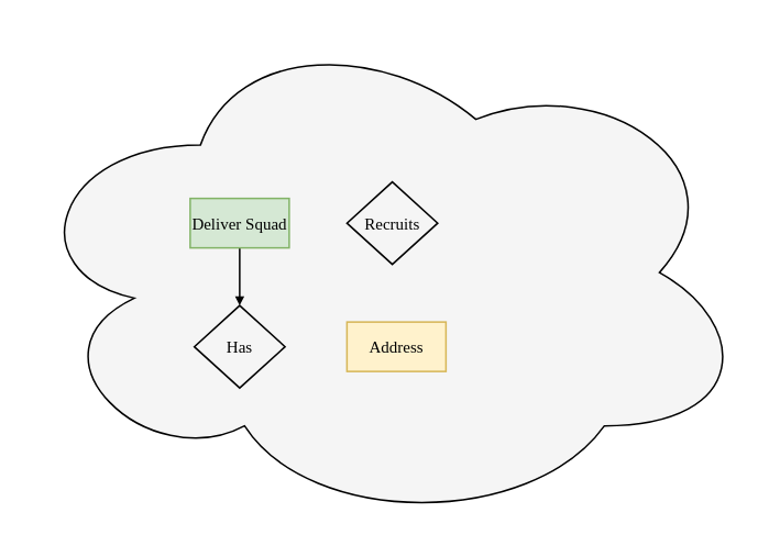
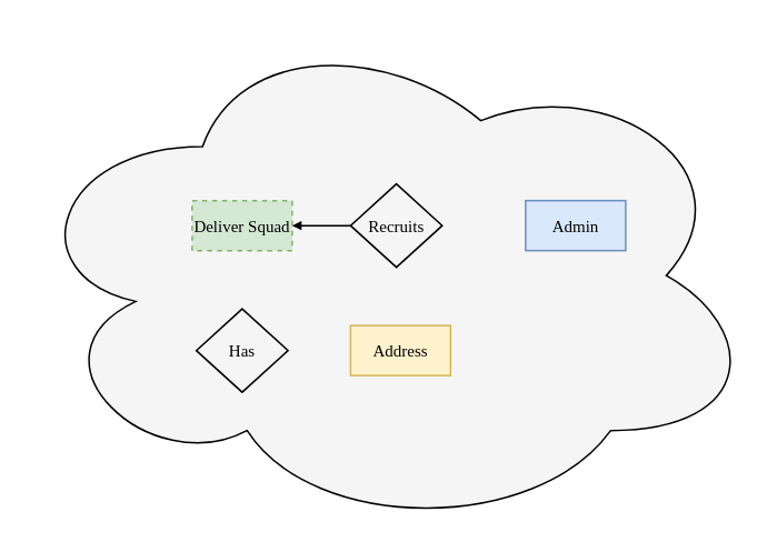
  <mxCell id="0" />
  <mxCell id="1" parent="0" />
  <mxCell id="2" value="" style="ellipse;shape=cloud;whiteSpace=wrap;html=1;fillColor=#f5f5f5;fontColor=#CC0066;strokeColor=#000000;strokeWidth=2;labelPosition=center;verticalLabelPosition=top;align=center;verticalAlign=bottom;fontSize=20;" parent="1" vertex="1"><mxGeometry x="20" y="20" width="890" height="620" as="geometry" /></mxCell>
- <mxCell id="3" style="edgeStyle=none;html=1;exitX=0.5;exitY=1;exitDx=0;exitDy=0;entryX=0.5;entryY=0;entryDx=0;entryDy=0;strokeWidth=2;endArrow=block;endFill=1;" parent="1" source="4" target="9" edge="1"><mxGeometry relative="1" as="geometry" /></mxCell>
- <mxCell id="4" value="Deliver Squad" style="rounded=0;whiteSpace=wrap;html=1;labelBackgroundColor=none;labelBorderColor=none;spacing=0;fontSize=20;fillColor=#d5e8d4;strokeColor=#82b366;sketch=0;glass=0;fontFamily=Verdana;strokeWidth=2;" parent="1" vertex="1"><mxGeometry x="230" y="240" width="120" height="60" as="geometry" /></mxCell>
+ <mxCell id="4" value="Deliver Squad" style="rounded=0;whiteSpace=wrap;html=1;labelBackgroundColor=none;labelBorderColor=none;spacing=0;fontSize=20;fillColor=#d5e8d4;strokeColor=#82b366;sketch=0;glass=0;fontFamily=Verdana;strokeWidth=2;dashed=1;" parent="1" vertex="1"><mxGeometry x="230" y="240" width="120" height="60" as="geometry" /></mxCell>
  <mxCell id="5" value="Address" style="rounded=0;whiteSpace=wrap;html=1;labelBackgroundColor=none;labelBorderColor=none;spacing=0;fontSize=20;fillColor=#fff2cc;strokeColor=#d6b656;sketch=0;glass=0;fontFamily=Verdana;strokeWidth=2;" parent="1" vertex="1"><mxGeometry x="420" y="390" width="120" height="60" as="geometry" /></mxCell>
+ <mxCell id="6" value="Admin" style="rounded=0;whiteSpace=wrap;html=1;labelBackgroundColor=none;labelBorderColor=none;spacing=0;fontSize=20;fillColor=#dae8fc;strokeColor=#6c8ebf;sketch=0;glass=0;fontFamily=Verdana;strokeWidth=2;" parent="1" vertex="1"><mxGeometry x="630" y="240" width="120" height="60" as="geometry" /></mxCell>
+ <mxCell id="7" style="edgeStyle=none;html=1;exitX=0;exitY=0.5;exitDx=0;exitDy=0;entryX=1;entryY=0.5;entryDx=0;entryDy=0;strokeWidth=2;endArrow=block;endFill=1;" parent="1" source="8" target="4" edge="1"><mxGeometry relative="1" as="geometry" /></mxCell>
  <mxCell id="8" value="Recruits" style="rhombus;whiteSpace=wrap;html=1;fontSize=20;fillColor=none;strokeWidth=2;strokeColor=#000000;fontFamily=Verdana;" parent="1" vertex="1"><mxGeometry x="420" y="220" width="110" height="100" as="geometry" /></mxCell>
  <mxCell id="9" value="Has" style="rhombus;whiteSpace=wrap;html=1;fontSize=20;fillColor=none;strokeWidth=2;strokeColor=#000000;fontFamily=Verdana;" parent="1" vertex="1"><mxGeometry x="235" y="370" width="110" height="100" as="geometry" /></mxCell>
